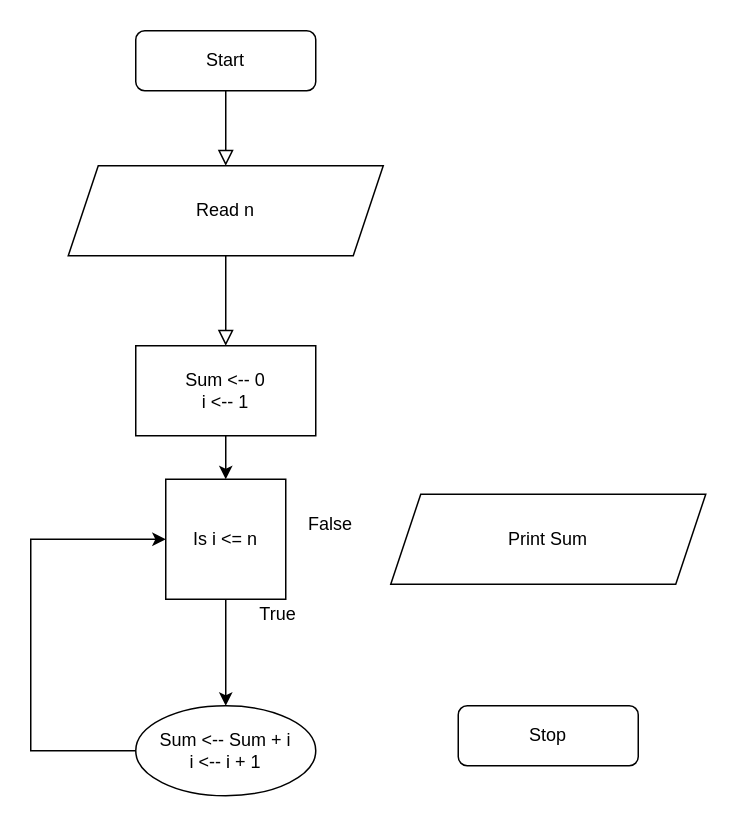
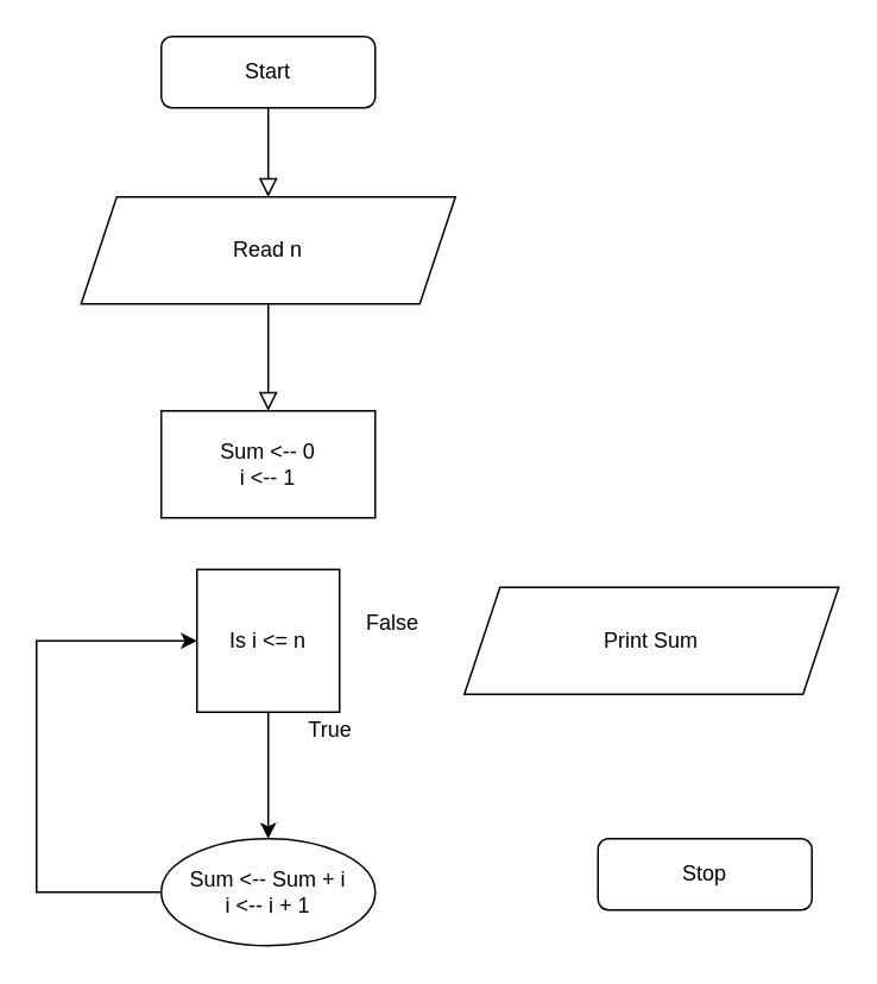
  <mxCell id="0" />
  <mxCell id="1" parent="0" />
  <mxCell id="2" value="" style="rounded=0;html=1;jettySize=auto;orthogonalLoop=1;fontSize=11;endArrow=block;endFill=0;endSize=8;strokeWidth=1;shadow=0;labelBackgroundColor=none;edgeStyle=orthogonalEdgeStyle;" parent="1" source="3" edge="1"><mxGeometry relative="1" as="geometry"><mxPoint x="150" y="110" as="targetPoint" /></mxGeometry></mxCell>
  <mxCell id="3" value="&lt;div&gt;Start&lt;/div&gt;" style="rounded=1;whiteSpace=wrap;html=1;fontSize=12;glass=0;strokeWidth=1;shadow=0;" parent="1" vertex="1"><mxGeometry x="90" y="20" width="120" height="40" as="geometry" /></mxCell>
  <mxCell id="4" value="&lt;div&gt;&lt;br&gt;&lt;/div&gt;&lt;div&gt;&lt;br&gt;&lt;/div&gt;" style="rounded=0;html=1;jettySize=auto;orthogonalLoop=1;fontSize=11;endArrow=block;endFill=0;endSize=8;strokeWidth=1;shadow=0;labelBackgroundColor=none;edgeStyle=orthogonalEdgeStyle;exitX=0.5;exitY=1;exitDx=0;exitDy=0;" parent="1" source="6" edge="1"><mxGeometry y="20" relative="1" as="geometry"><mxPoint as="offset" /><mxPoint x="150" y="190" as="sourcePoint" /><mxPoint x="150" y="230" as="targetPoint" /></mxGeometry></mxCell>
- <mxCell id="5" value="Stop" style="rounded=1;whiteSpace=wrap;html=1;fontSize=12;glass=0;strokeWidth=1;shadow=0;" parent="1" vertex="1"><mxGeometry x="305" y="470" width="120" height="40" as="geometry" /></mxCell>
+ <mxCell id="5" value="Stop" style="rounded=1;whiteSpace=wrap;html=1;fontSize=12;glass=0;strokeWidth=1;shadow=0;" parent="1" vertex="1"><mxGeometry x="335" y="470" width="120" height="40" as="geometry" /></mxCell>
  <mxCell id="6" value="Read n" style="shape=parallelogram;perimeter=parallelogramPerimeter;whiteSpace=wrap;html=1;fixedSize=1;" parent="1" vertex="1"><mxGeometry x="45" y="110" width="210" height="60" as="geometry" /></mxCell>
  <mxCell id="7" value="Is i &amp;lt;= n" style="whiteSpace=wrap;html=1;rounded=0;" parent="1" vertex="1"><mxGeometry x="110" y="319" width="80" height="80" as="geometry" /></mxCell>
  <mxCell id="8" value="" style="endArrow=classic;html=1;exitX=0.5;exitY=1;exitDx=0;exitDy=0;entryX=0.5;entryY=0;entryDx=0;entryDy=0;" parent="1" source="7" edge="1" target="15"><mxGeometry width="50" height="50" relative="1" as="geometry"><mxPoint x="160" y="410" as="sourcePoint" /><mxPoint x="150" y="419" as="targetPoint" /></mxGeometry></mxCell>
  <mxCell id="9" value="True" style="text;html=1;strokeColor=none;fillColor=none;align=center;verticalAlign=middle;whiteSpace=wrap;rounded=0;" parent="1" vertex="1"><mxGeometry x="180" y="399" width="10" height="20" as="geometry" /></mxCell>
  <mxCell id="10" value="Print Sum" style="shape=parallelogram;perimeter=parallelogramPerimeter;whiteSpace=wrap;html=1;fixedSize=1;" parent="1" vertex="1"><mxGeometry x="260" y="329" width="210" height="60" as="geometry" /></mxCell>
  <mxCell id="11" value="False" style="text;html=1;strokeColor=none;fillColor=none;align=center;verticalAlign=middle;whiteSpace=wrap;rounded=0;" parent="1" vertex="1"><mxGeometry x="200" y="339" width="40" height="20" as="geometry" /></mxCell>
- <mxCell id="12" value="" style="edgeStyle=orthogonalEdgeStyle;rounded=0;orthogonalLoop=1;jettySize=auto;html=1;entryX=0.5;entryY=0;entryDx=0;entryDy=0;" edge="1" parent="1" source="13" target="7"><mxGeometry relative="1" as="geometry"><mxPoint x="180" y="310" as="targetPoint" /></mxGeometry></mxCell>
  <mxCell id="13" value="&lt;div&gt;Sum &amp;lt;-- 0&lt;/div&gt;&lt;div&gt;i &amp;lt;-- 1&lt;br&gt;&lt;/div&gt;" style="rounded=0;whiteSpace=wrap;html=1;" vertex="1" parent="1"><mxGeometry x="90" y="230" width="120" height="60" as="geometry" /></mxCell>
  <mxCell id="14" value="" style="edgeStyle=orthogonalEdgeStyle;rounded=0;orthogonalLoop=1;jettySize=auto;html=1;entryX=0;entryY=0.5;entryDx=0;entryDy=0;exitX=0;exitY=0.5;exitDx=0;exitDy=0;" edge="1" parent="1" source="15" target="7"><mxGeometry relative="1" as="geometry"><mxPoint x="-10" y="500" as="targetPoint" /><Array as="points"><mxPoint x="20" y="500" /><mxPoint x="20" y="359" /></Array></mxGeometry></mxCell>
  <mxCell id="15" value="&lt;div&gt;Sum &amp;lt;-- Sum + i&lt;/div&gt;&lt;div&gt;i &amp;lt;-- i + 1&lt;br&gt;&lt;/div&gt;" style="ellipse;whiteSpace=wrap;html=1;" vertex="1" parent="1"><mxGeometry x="90" y="470" width="120" height="60" as="geometry" /></mxCell>
